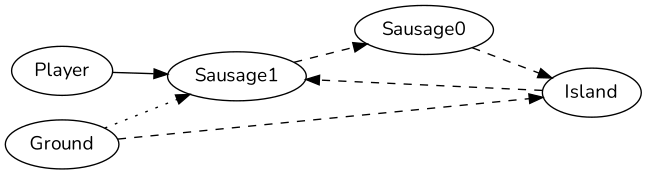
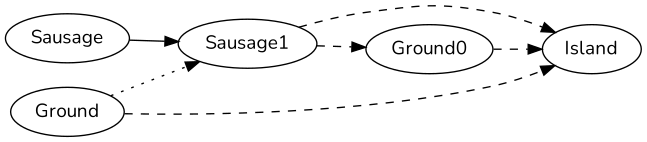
  digraph {
    fontname=Nunito
    rankdir=LR
    node [fontname=Nunito]
    edge [fontname=Nunito style=dashed]
    Ground
    Sausage1
    Island
-   Player
-   Sausage0
+   Player [label=Sausage]
+   Sausage0 [label=Ground0]
    Ground -> Sausage1 [style=dotted]
    Ground -> Island
-   Island -> Sausage1
+   Sausage1 -> Island
    Sausage1 -> Sausage0
    Player -> Sausage1 [style=solid]
    Sausage0 -> Island
  }
